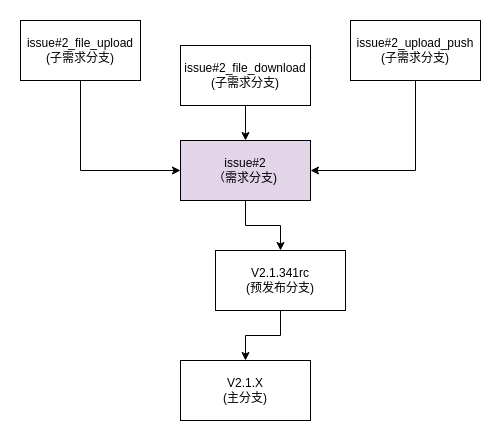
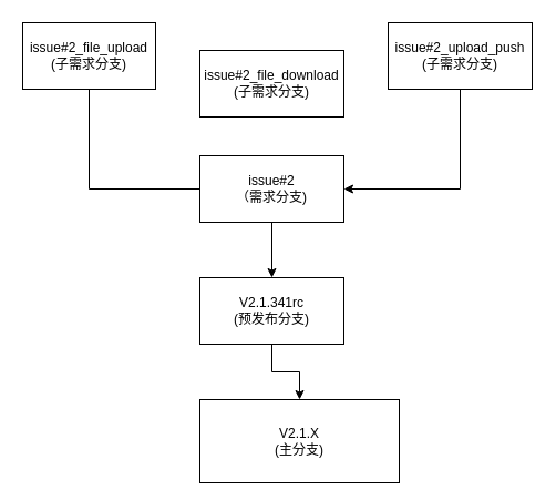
  <mxCell id="0" />
  <mxCell id="1" parent="0" />
- <mxCell id="2" style="edgeStyle=orthogonalEdgeStyle;rounded=0;orthogonalLoop=1;jettySize=auto;html=1;exitX=0.5;exitY=1;exitDx=0;exitDy=0;entryX=0;entryY=0.5;entryDx=0;entryDy=0;" edge="1" parent="1" source="3" target="9"><mxGeometry relative="1" as="geometry" /></mxCell>
+ <mxCell id="2" style="edgeStyle=orthogonalEdgeStyle;rounded=0;orthogonalLoop=1;jettySize=auto;html=1;exitX=0.5;exitY=1;exitDx=0;exitDy=0;entryX=0;entryY=0.5;entryDx=0;entryDy=0;endArrow=none;" edge="1" parent="1" source="3" target="9"><mxGeometry relative="1" as="geometry" /></mxCell>
  <mxCell id="3" value="issue#2_file_upload&lt;br&gt;(子需求分支)" style="rounded=0;whiteSpace=wrap;html=1;" vertex="1" parent="1"><mxGeometry x="20" y="20" width="120" height="60" as="geometry" /></mxCell>
- <mxCell id="4" style="edgeStyle=orthogonalEdgeStyle;rounded=0;orthogonalLoop=1;jettySize=auto;html=1;exitX=0.5;exitY=1;exitDx=0;exitDy=0;entryX=0.5;entryY=0;entryDx=0;entryDy=0;" edge="1" parent="1" source="5" target="9"><mxGeometry relative="1" as="geometry"><mxPoint x="245" y="140" as="targetPoint" /></mxGeometry></mxCell>
  <mxCell id="5" value="issue#2_file_download&lt;br&gt;(子需求分支)" style="rounded=0;whiteSpace=wrap;html=1;" vertex="1" parent="1"><mxGeometry x="180" y="45" width="130" height="60" as="geometry" /></mxCell>
  <mxCell id="6" style="edgeStyle=orthogonalEdgeStyle;rounded=0;orthogonalLoop=1;jettySize=auto;html=1;exitX=0.5;exitY=1;exitDx=0;exitDy=0;entryX=1;entryY=0.5;entryDx=0;entryDy=0;" edge="1" parent="1" source="7" target="9"><mxGeometry relative="1" as="geometry" /></mxCell>
  <mxCell id="7" value="issue#2_upload_push&lt;br&gt;(子需求分支)" style="rounded=0;whiteSpace=wrap;html=1;" vertex="1" parent="1"><mxGeometry x="350" y="20" width="130" height="60" as="geometry" /></mxCell>
  <mxCell id="8" style="edgeStyle=orthogonalEdgeStyle;rounded=0;orthogonalLoop=1;jettySize=auto;html=1;exitX=0.5;exitY=1;exitDx=0;exitDy=0;" edge="1" parent="1" source="9" target="11"><mxGeometry relative="1" as="geometry" /></mxCell>
- <mxCell id="9" value="issue#2&lt;br&gt;（需求分支)" style="rounded=0;whiteSpace=wrap;html=1;fillColor=#e1d5e7;" vertex="1" parent="1"><mxGeometry x="180" y="140" width="130" height="60" as="geometry" /></mxCell>
+ <mxCell id="9" value="issue#2&lt;br&gt;（需求分支)" style="rounded=0;whiteSpace=wrap;html=1;" vertex="1" parent="1"><mxGeometry x="180" y="140" width="130" height="60" as="geometry" /></mxCell>
  <mxCell id="10" style="edgeStyle=orthogonalEdgeStyle;rounded=0;orthogonalLoop=1;jettySize=auto;html=1;exitX=0.5;exitY=1;exitDx=0;exitDy=0;" edge="1" parent="1" source="11" target="12"><mxGeometry relative="1" as="geometry" /></mxCell>
- <mxCell id="11" value="V2.1.341rc&lt;br&gt;(预发布分支)" style="rounded=0;whiteSpace=wrap;html=1;" vertex="1" parent="1"><mxGeometry x="215" y="250" width="130" height="60" as="geometry" /></mxCell>
- <mxCell id="12" value="V2.1.X&lt;br&gt;(主分支)" style="rounded=0;whiteSpace=wrap;html=1;" vertex="1" parent="1"><mxGeometry x="180" y="360" width="130" height="60" as="geometry" /></mxCell>
+ <mxCell id="11" value="V2.1.341rc&lt;br&gt;(预发布分支)" style="rounded=0;whiteSpace=wrap;html=1;" vertex="1" parent="1"><mxGeometry x="180" y="250" width="130" height="60" as="geometry" /></mxCell>
+ <mxCell id="12" value="V2.1.X&lt;br&gt;(主分支)" style="rounded=0;whiteSpace=wrap;html=1;" vertex="1" parent="1"><mxGeometry x="180" y="360" width="180" height="75" as="geometry" /></mxCell>
